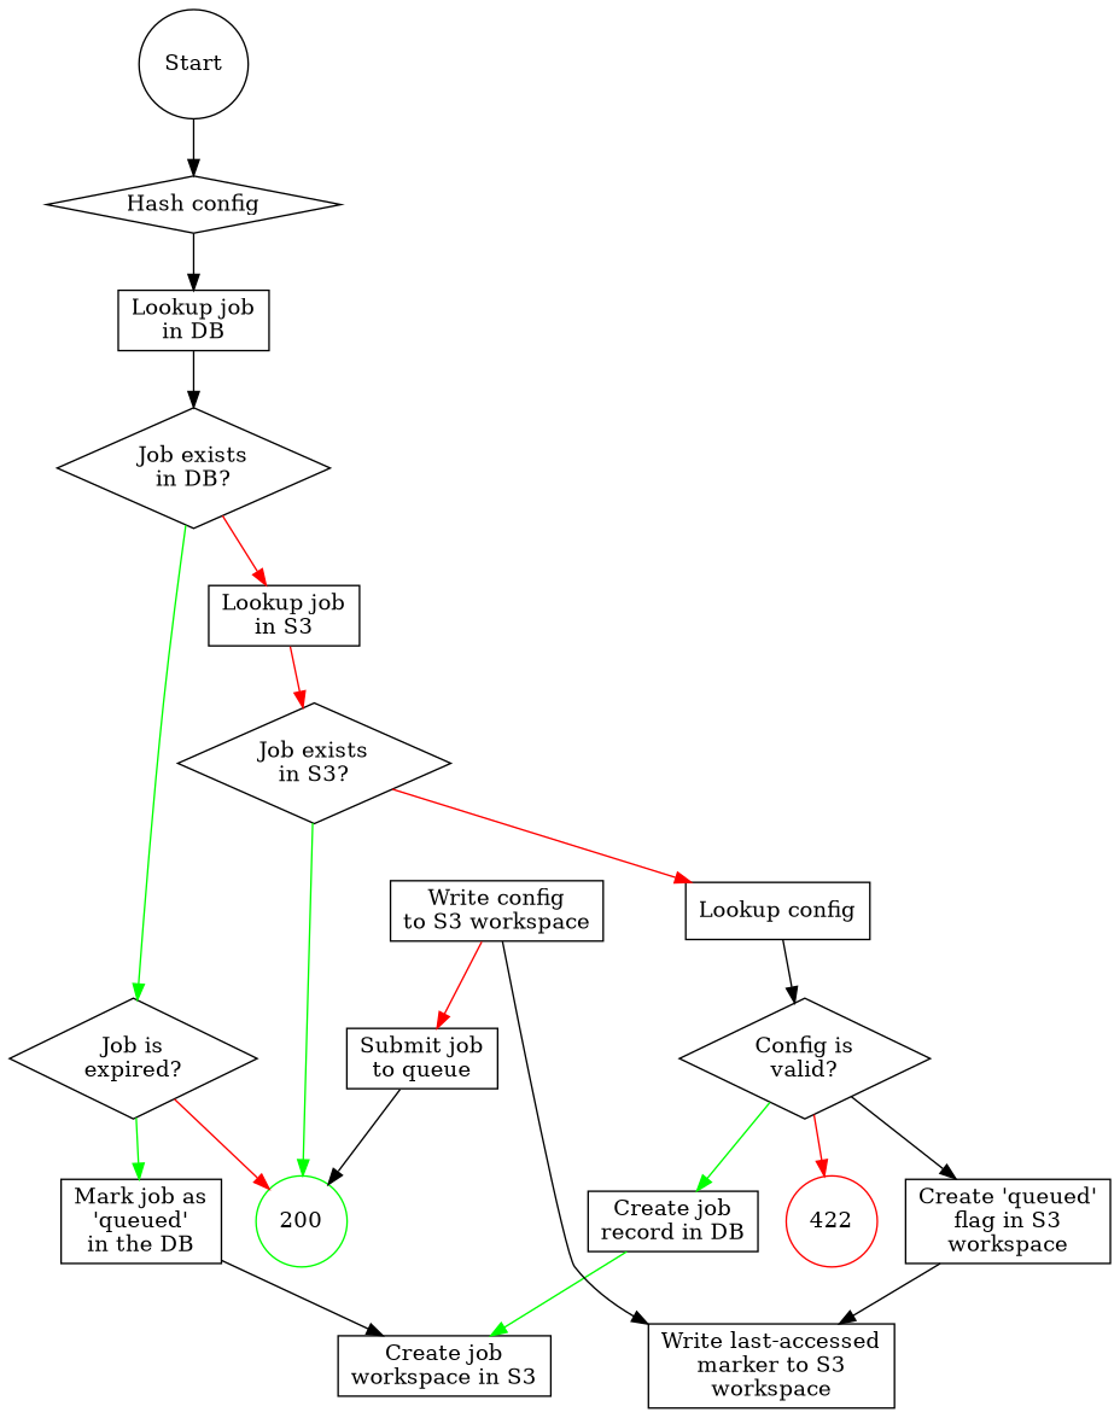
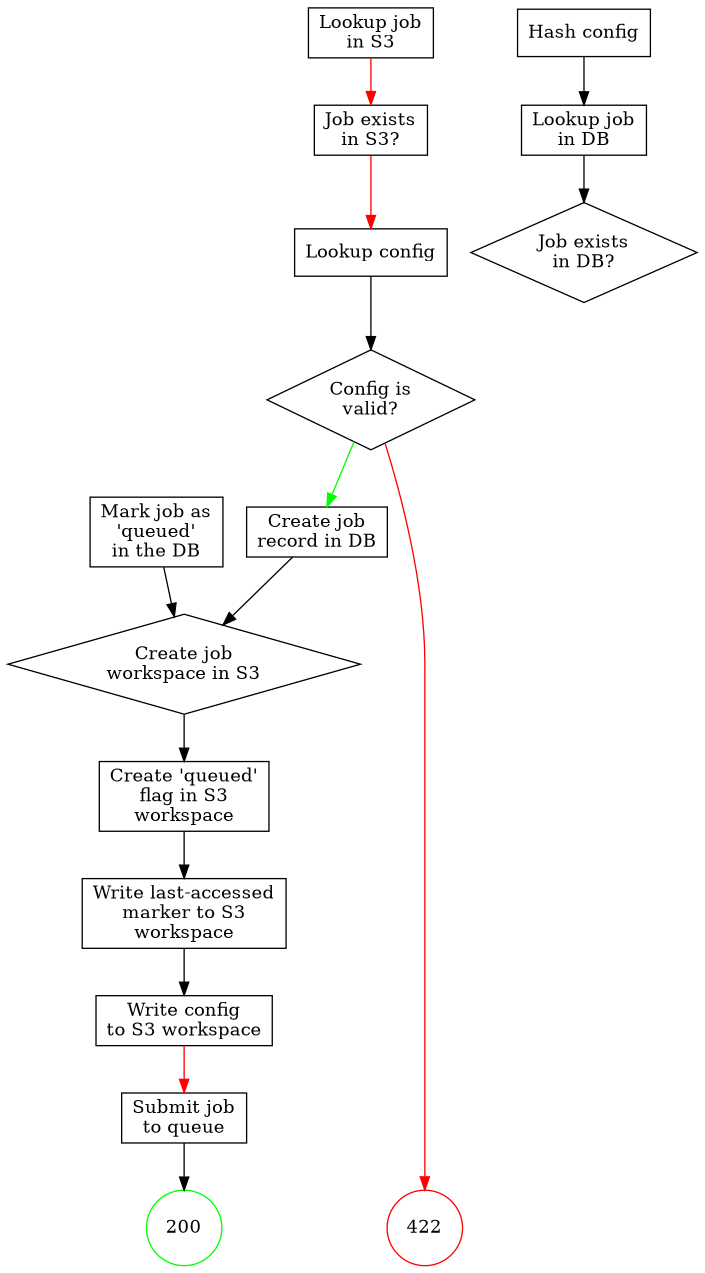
  digraph {
    node [shape=rect]
    200 [color=green shape=circle]
    422 [color=red shape=circle]
-   Start [shape=circle]
-   n4 [label="Hash config" shape=diamond]
+   n4 [label="Hash config"]
    n5 [label="Lookup job\nin DB"]
    n6 [label="Job exists\nin DB?" shape=diamond]
    n7 [label="Lookup job\nin S3"]
-   n8 [label="Job is\nexpired?" shape=diamond]
-   n9 [label="Job exists\nin S3?" shape=diamond]
+   n9 [label="Job exists\nin S3?" shape=box]
    n10 [label="Mark job as\n'queued'\nin the DB"]
    n11 [label="Lookup config"]
    n12 [label="Config is\nvalid?" shape=diamond]
-   n13 [label="Create job\nworkspace in S3"]
+   n13 [label="Create job\nworkspace in S3" shape=diamond]
    n14 [label="Create job\nrecord in DB"]
    n15 [label="Create 'queued'\nflag in S3\nworkspace"]
    n16 [label="Write last-accessed\nmarker to S3\nworkspace"]
    n17 [label="Write config\nto S3 workspace"]
    n18 [label="Submit job\nto queue"]
    subgraph sub_1 {
      rank=same
      200
      422
    }
-   Start -> n4
    n4 -> n5
    n5 -> n6
-   n6 -> n7 [color=red]
-   n6 -> n8 [color=green]
    n7 -> n9 [color=red]
-   n8 -> 200 [color=red]
-   n8 -> n10 [color=green]
-   n9 -> 200 [color=green]
    n9 -> n11 [color=red]
    n10 -> n13
    n11 -> n12
    n12 -> 422 [color=red]
    n12 -> n14 [color=green]
-   n12 -> n15
-   n14 -> n13 [color=green]
+   n13 -> n15
+   n14 -> n13
    n15 -> n16
-   n17 -> n16
+   n16 -> n17
    n17 -> n18 [color=red]
    n18 -> 200
  }
